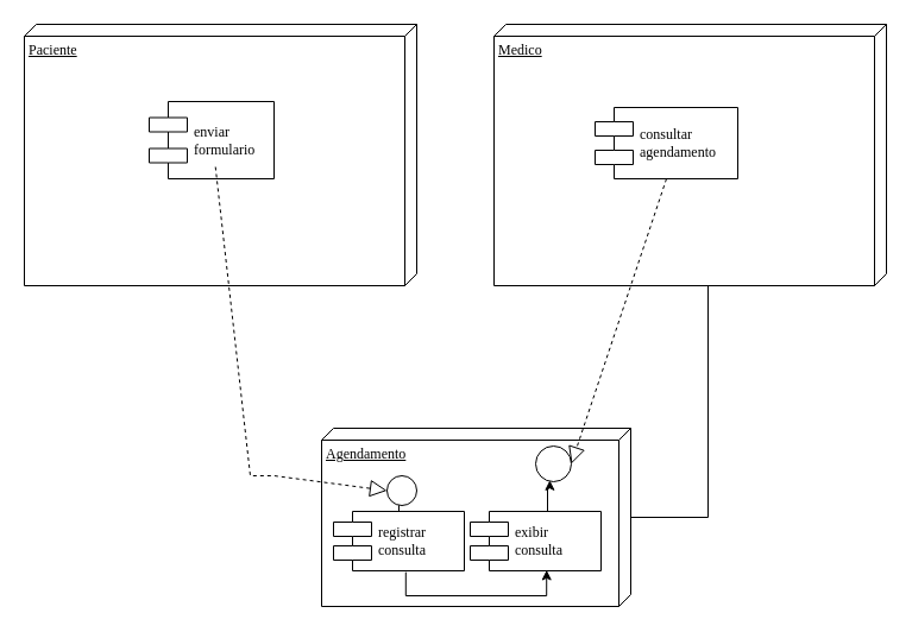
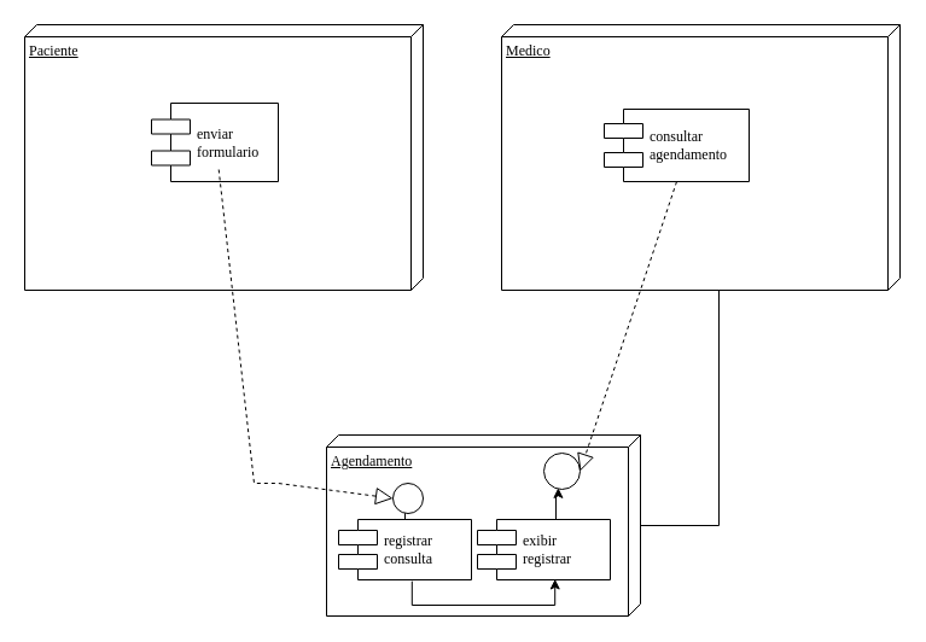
  <mxCell id="0" />
  <mxCell id="1" parent="0" />
  <mxCell id="2" value="Paciente" style="verticalAlign=top;align=left;spacingTop=8;spacingLeft=2;spacingRight=12;shape=cube;size=10;direction=south;fontStyle=4;html=1;rounded=0;shadow=0;comic=0;labelBackgroundColor=none;strokeWidth=1;fontFamily=Verdana;fontSize=12" parent="1" vertex="1"><mxGeometry x="20" y="20" width="330" height="220" as="geometry" /></mxCell>
  <mxCell id="3" value="Medico" style="verticalAlign=top;align=left;spacingTop=8;spacingLeft=2;spacingRight=12;shape=cube;size=10;direction=south;fontStyle=4;html=1;rounded=0;shadow=0;comic=0;labelBackgroundColor=none;strokeWidth=1;fontFamily=Verdana;fontSize=12" parent="1" vertex="1"><mxGeometry x="415" y="20" width="330" height="220" as="geometry" /></mxCell>
  <mxCell id="4" value="Agendamento" style="verticalAlign=top;align=left;spacingTop=8;spacingLeft=2;spacingRight=12;shape=cube;size=10;direction=south;fontStyle=4;html=1;rounded=0;shadow=0;comic=0;labelBackgroundColor=none;strokeWidth=1;fontFamily=Verdana;fontSize=12" parent="1" vertex="1"><mxGeometry x="270" y="360" width="260" height="150" as="geometry" /></mxCell>
  <mxCell id="5" value="enviar &lt;br&gt;formulario" style="shape=component;align=left;spacingLeft=36;rounded=0;shadow=0;comic=0;labelBackgroundColor=none;strokeWidth=1;fontFamily=Verdana;fontSize=12;html=1;" parent="1" vertex="1"><mxGeometry x="125" y="85" width="105" height="65" as="geometry" /></mxCell>
  <mxCell id="6" value="consultar&lt;br&gt;agendamento" style="shape=component;align=left;spacingLeft=36;rounded=0;shadow=0;comic=0;labelBackgroundColor=none;strokeWidth=1;fontFamily=Verdana;fontSize=12;html=1;" parent="1" vertex="1"><mxGeometry x="500" y="90" width="120" height="60" as="geometry" /></mxCell>
  <mxCell id="7" value="" style="edgeStyle=orthogonalEdgeStyle;rounded=0;orthogonalLoop=1;jettySize=auto;html=1;exitX=0.5;exitY=0;exitDx=0;exitDy=0;entryX=0.396;entryY=0.961;entryDx=0;entryDy=0;entryPerimeter=0;" edge="1" parent="1" source="8" target="10"><mxGeometry relative="1" as="geometry"><Array as="points"><mxPoint x="460" y="430" /><mxPoint x="460" y="410" /><mxPoint x="462" y="410" /></Array></mxGeometry></mxCell>
- <mxCell id="8" value="exibir&lt;br&gt;consulta" style="shape=component;align=left;spacingLeft=36;rounded=0;shadow=0;comic=0;labelBackgroundColor=none;strokeWidth=1;fontFamily=Verdana;fontSize=12;html=1;" parent="1" vertex="1"><mxGeometry x="395" y="430" width="110" height="50" as="geometry" /></mxCell>
+ <mxCell id="8" value="exibir&lt;br&gt;registrar" style="shape=component;align=left;spacingLeft=36;rounded=0;shadow=0;comic=0;labelBackgroundColor=none;strokeWidth=1;fontFamily=Verdana;fontSize=12;html=1;" parent="1" vertex="1"><mxGeometry x="395" y="430" width="110" height="50" as="geometry" /></mxCell>
  <mxCell id="9" style="edgeStyle=orthogonalEdgeStyle;rounded=0;html=1;labelBackgroundColor=none;startArrow=none;startFill=0;startSize=8;endArrow=none;endFill=0;endSize=16;fontFamily=Verdana;fontSize=12;" parent="1" source="4" target="3" edge="1"><mxGeometry relative="1" as="geometry"><Array as="points"><mxPoint x="595" y="435" /></Array></mxGeometry></mxCell>
  <mxCell id="10" value="" style="ellipse;whiteSpace=wrap;html=1;fontFamily=Verdana;align=left;spacingLeft=36;rounded=0;shadow=0;comic=0;labelBackgroundColor=none;strokeWidth=1;" vertex="1" parent="1"><mxGeometry x="450" y="375" width="30" height="30" as="geometry" /></mxCell>
  <mxCell id="11" value="" style="endArrow=block;dashed=1;endFill=0;endSize=12;html=1;rounded=0;exitX=0.5;exitY=1;exitDx=0;exitDy=0;entryX=0;entryY=0.5;entryDx=0;entryDy=0;" edge="1" parent="1" target="16"><mxGeometry width="160" relative="1" as="geometry"><mxPoint x="180.71" y="140" as="sourcePoint" /><mxPoint x="325" y="420" as="targetPoint" /><Array as="points"><mxPoint x="210" y="400" /><mxPoint x="230" y="400" /></Array></mxGeometry></mxCell>
  <mxCell id="12" value="" style="endArrow=block;dashed=1;endFill=0;endSize=12;html=1;rounded=0;exitX=0.5;exitY=1;exitDx=0;exitDy=0;entryX=1;entryY=0.5;entryDx=0;entryDy=0;" edge="1" parent="1" source="6" target="10"><mxGeometry width="160" relative="1" as="geometry"><mxPoint x="630" y="310" as="sourcePoint" /><mxPoint x="790" y="310" as="targetPoint" /><Array as="points" /></mxGeometry></mxCell>
  <mxCell id="13" value="" style="edgeStyle=orthogonalEdgeStyle;rounded=0;orthogonalLoop=1;jettySize=auto;html=1;" edge="1" parent="1" source="15" target="16"><mxGeometry relative="1" as="geometry" /></mxCell>
  <mxCell id="14" style="edgeStyle=orthogonalEdgeStyle;rounded=0;orthogonalLoop=1;jettySize=auto;html=1;exitX=0.5;exitY=1;exitDx=0;exitDy=0;entryX=0.584;entryY=0.989;entryDx=0;entryDy=0;entryPerimeter=0;" edge="1" parent="1" target="8"><mxGeometry relative="1" as="geometry"><mxPoint x="460" y="500" as="targetPoint" /><mxPoint x="340.8" y="481.15" as="sourcePoint" /><Array as="points"><mxPoint x="341" y="501" /><mxPoint x="460" y="501" /><mxPoint x="460" y="480" /></Array></mxGeometry></mxCell>
  <mxCell id="15" value="registrar&lt;br&gt;consulta" style="shape=component;align=left;spacingLeft=36;rounded=0;shadow=0;comic=0;labelBackgroundColor=none;strokeWidth=1;fontFamily=Verdana;fontSize=12;html=1;" vertex="1" parent="1"><mxGeometry x="280" y="430" width="110" height="50" as="geometry" /></mxCell>
  <mxCell id="16" value="" style="ellipse;whiteSpace=wrap;html=1;fontFamily=Verdana;align=left;spacingLeft=36;rounded=0;shadow=0;comic=0;labelBackgroundColor=none;strokeWidth=1;" vertex="1" parent="1"><mxGeometry x="325" y="400" width="25" height="25" as="geometry" /></mxCell>
